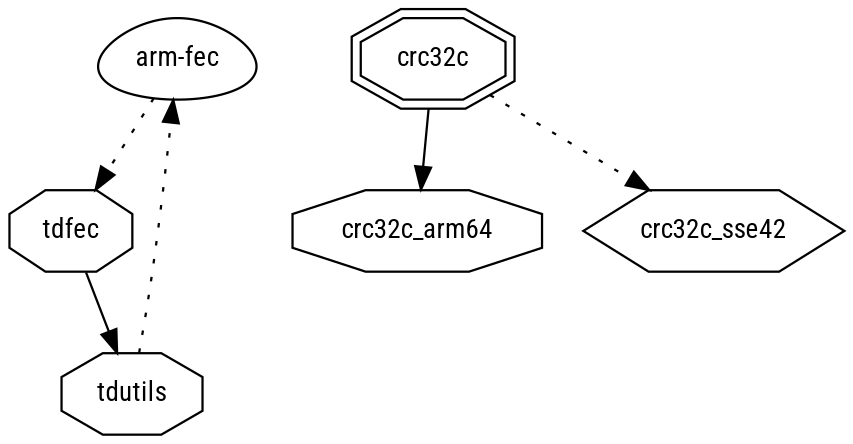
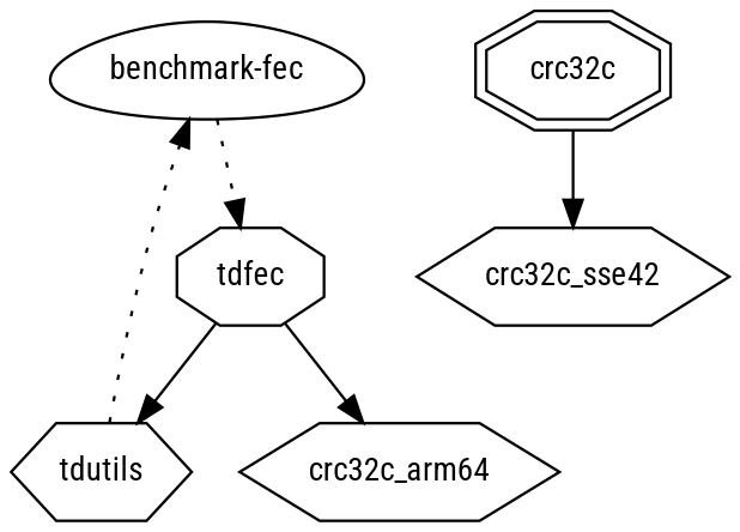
  digraph {
    fontname="Roboto Condensed"
    node [fontname="Roboto Condensed" fontsize=12 shape=octagon]
    edge [fontname="Roboto Condensed"]
-   n1 [label="arm-fec" shape=egg]
+   n1 [label="benchmark-fec" shape=egg]
    n2 [label=tdfec]
-   n3 [label=tdutils]
+   n3 [label=tdutils shape=hexagon]
    n4 [label=crc32c shape=doubleoctagon]
-   n5 [label=crc32c_arm64]
+   n5 [label=crc32c_arm64 shape=hexagon]
    n6 [label=crc32c_sse42 shape=hexagon]
    n1 -> n2 [style=dotted]
    n2 -> n3
    n3 -> n1 [style=dotted]
-   n4 -> n5
-   n4 -> n6 [style=dotted]
+   n2 -> n5
+   n4 -> n6
  }
